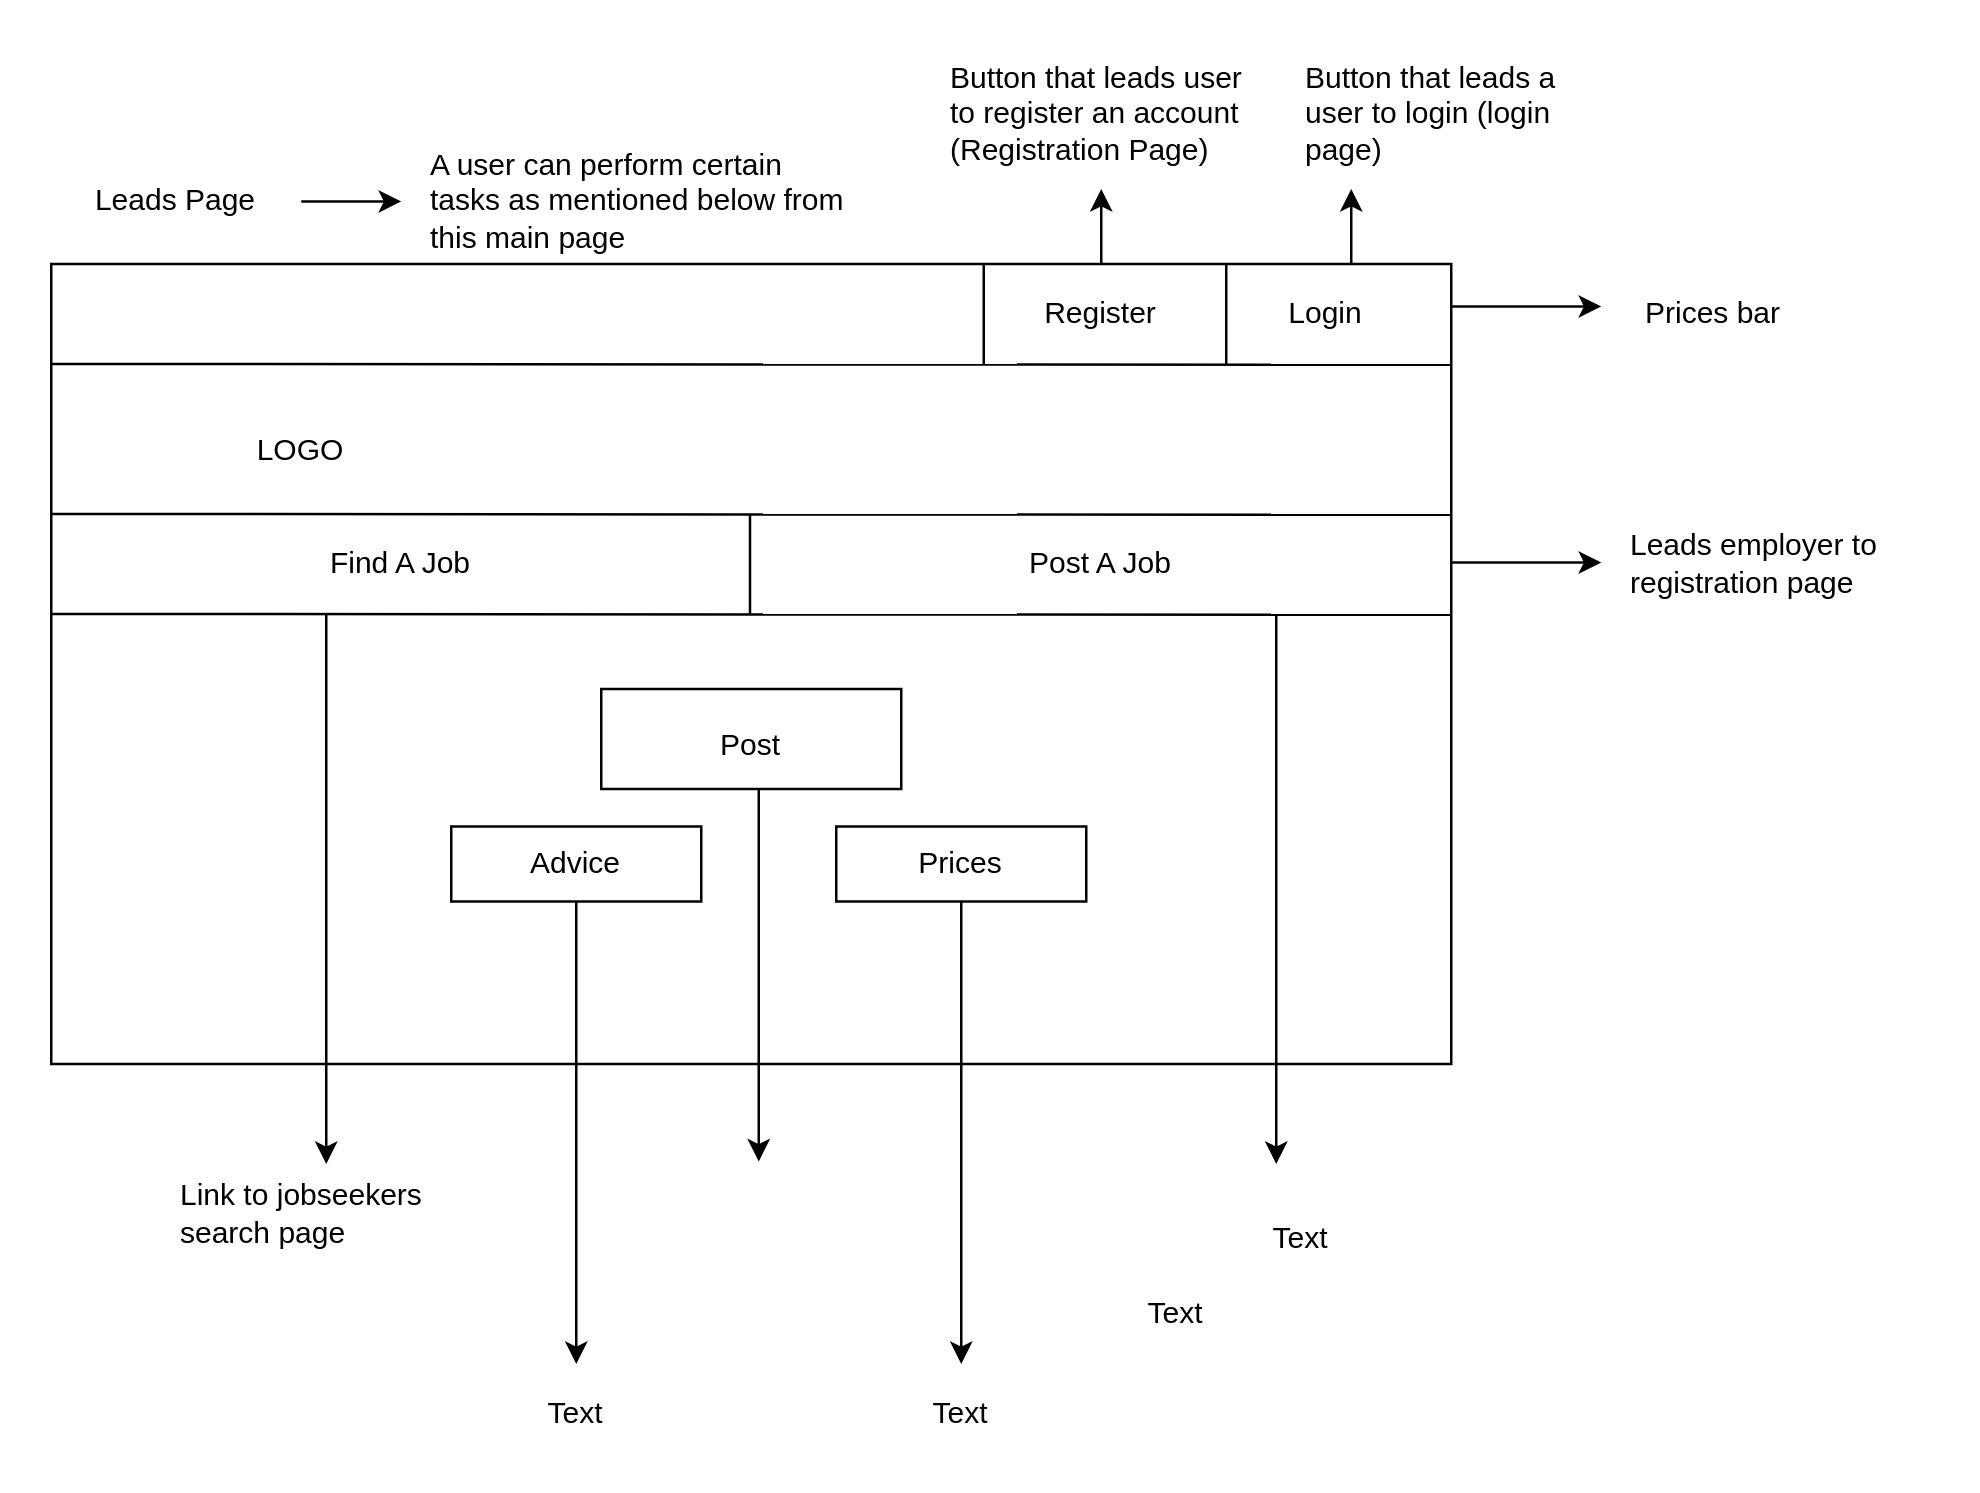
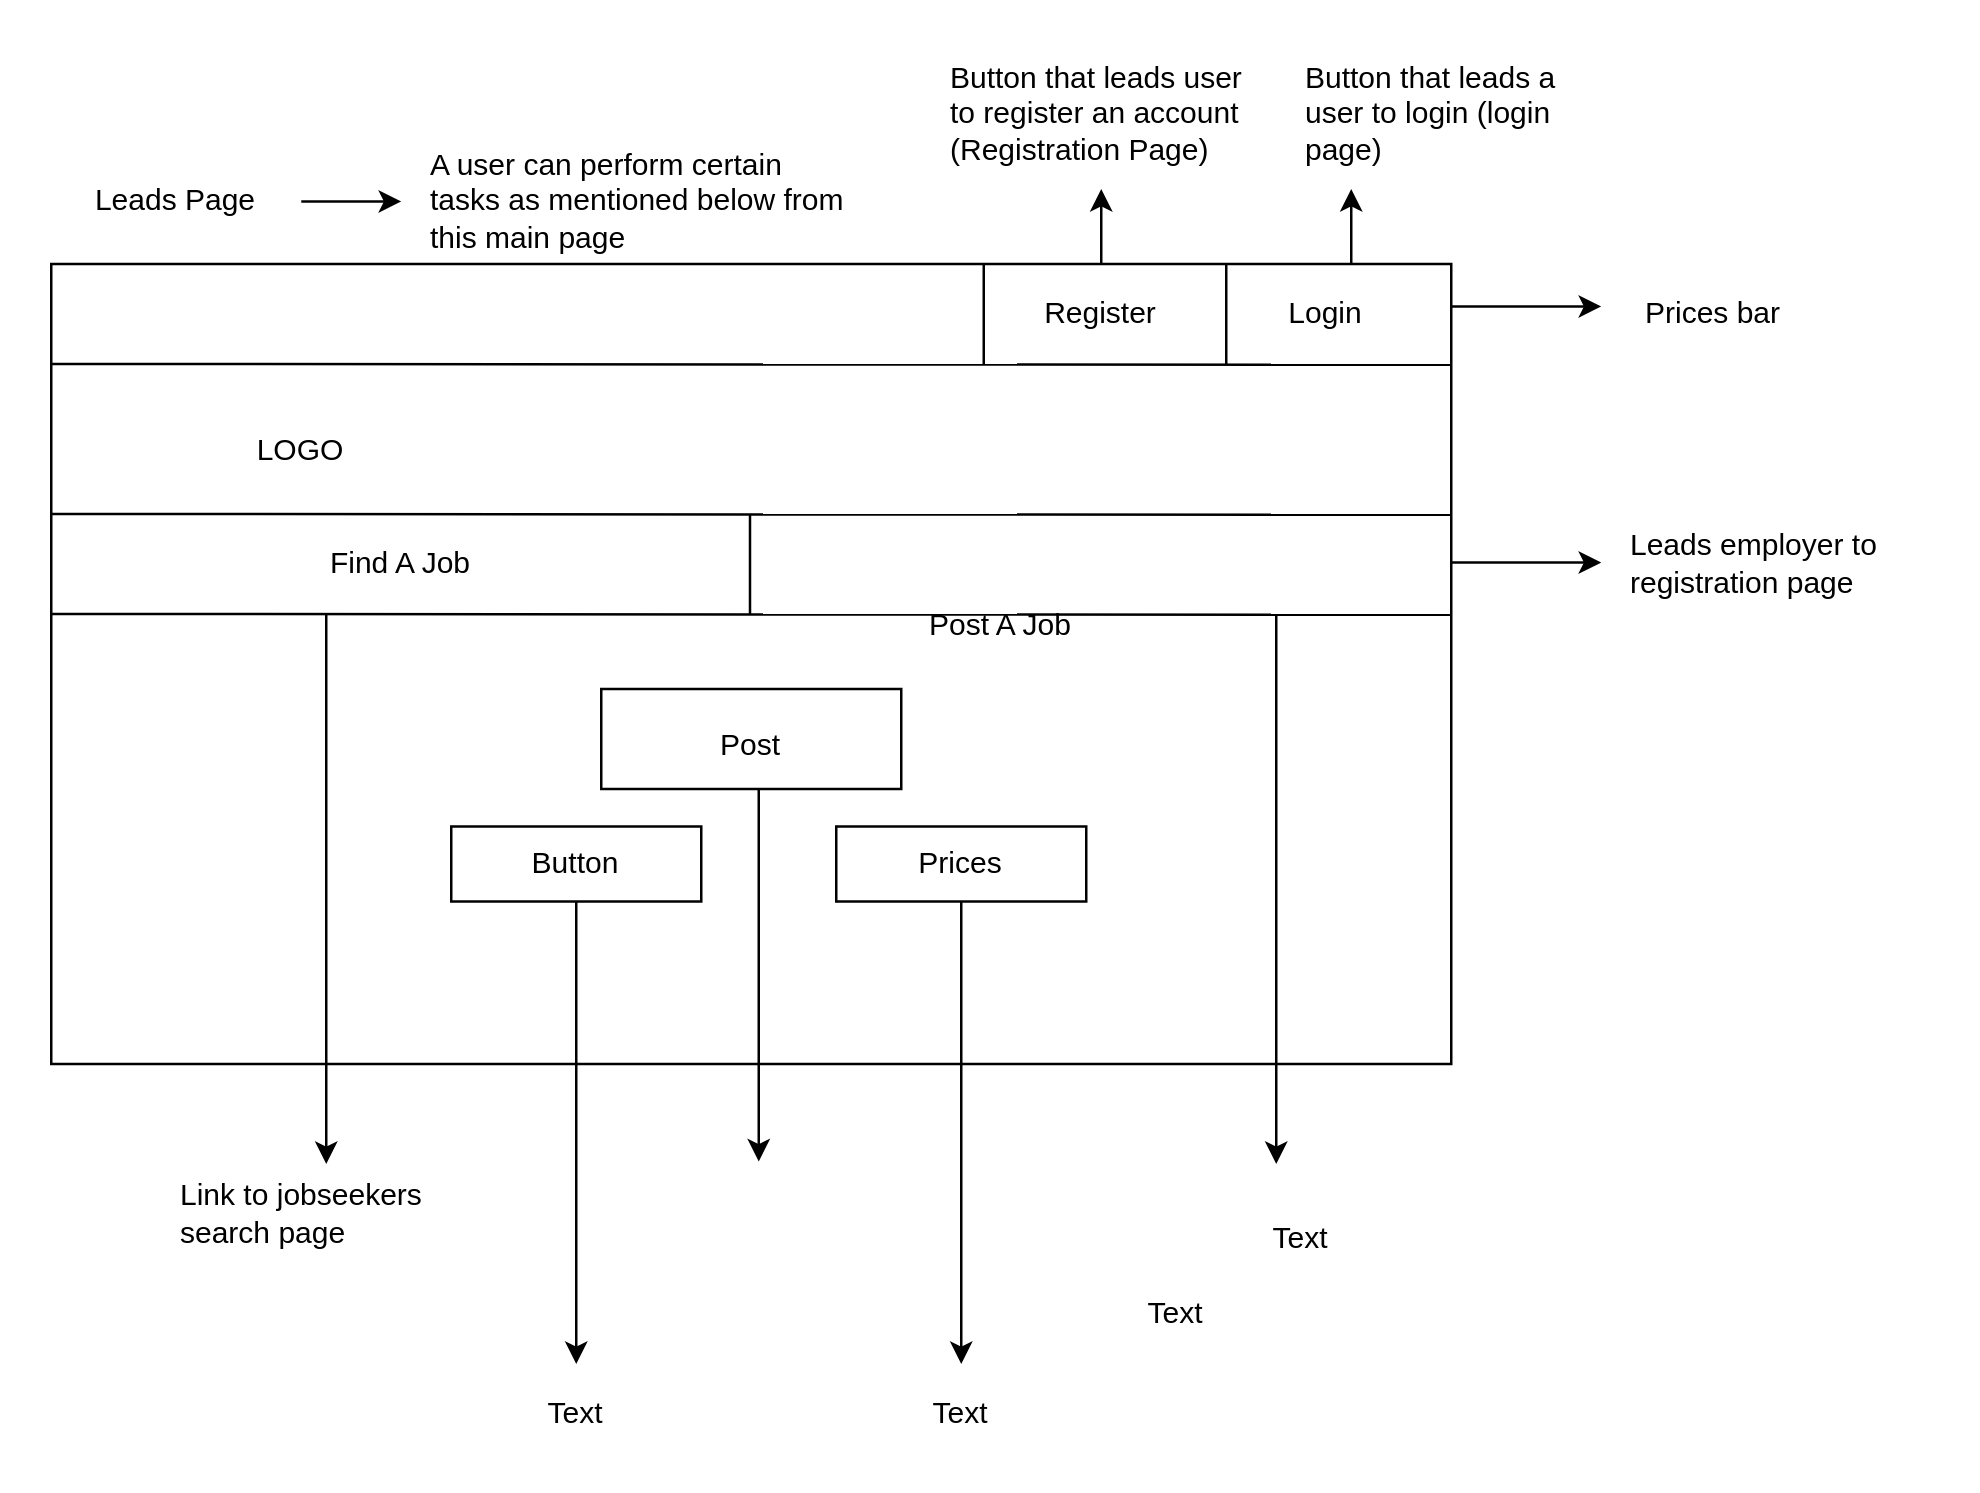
  <mxCell id="0" />
  <mxCell id="1" parent="0" />
  <mxCell id="2" value="" style="rounded=0;whiteSpace=wrap;html=1;" vertex="1" parent="1"><mxGeometry x="20" y="105" width="560" height="320" as="geometry" /></mxCell>
  <mxCell id="3" value="" style="endArrow=none;html=1;entryX=1;entryY=0.126;entryDx=0;entryDy=0;entryPerimeter=0;" edge="1" parent="1" target="2"><mxGeometry width="50" height="50" relative="1" as="geometry"><mxPoint x="20" y="145" as="sourcePoint" /><mxPoint x="70" y="95" as="targetPoint" /></mxGeometry></mxCell>
  <mxCell id="4" value="LOGO" style="text;html=1;strokeColor=none;fillColor=none;align=center;verticalAlign=middle;whiteSpace=wrap;rounded=0;" vertex="1" parent="1"><mxGeometry x="100" y="170" width="40" height="20" as="geometry" /></mxCell>
  <mxCell id="5" value="" style="endArrow=none;html=1;" edge="1" parent="1"><mxGeometry width="50" height="50" relative="1" as="geometry"><mxPoint x="393" y="145" as="sourcePoint" /><mxPoint x="393" y="105" as="targetPoint" /></mxGeometry></mxCell>
  <mxCell id="6" value="" style="endArrow=none;html=1;" edge="1" parent="1"><mxGeometry width="50" height="50" relative="1" as="geometry"><mxPoint x="490" y="145" as="sourcePoint" /><mxPoint x="490" y="105" as="targetPoint" /></mxGeometry></mxCell>
  <mxCell id="7" value="Register" style="text;html=1;strokeColor=none;fillColor=none;align=center;verticalAlign=middle;whiteSpace=wrap;rounded=0;" vertex="1" parent="1"><mxGeometry x="420" y="115" width="40" height="20" as="geometry" /></mxCell>
  <mxCell id="8" value="Login" style="text;html=1;strokeColor=none;fillColor=none;align=center;verticalAlign=middle;whiteSpace=wrap;rounded=0;" vertex="1" parent="1"><mxGeometry x="510" y="115" width="40" height="20" as="geometry" /></mxCell>
  <mxCell id="9" value="" style="endArrow=none;html=1;entryX=1;entryY=0.126;entryDx=0;entryDy=0;entryPerimeter=0;" edge="1" parent="1"><mxGeometry width="50" height="50" relative="1" as="geometry"><mxPoint x="20" y="205" as="sourcePoint" /><mxPoint x="580" y="205.32" as="targetPoint" /></mxGeometry></mxCell>
  <mxCell id="10" value="" style="endArrow=none;html=1;entryX=1;entryY=0.126;entryDx=0;entryDy=0;entryPerimeter=0;" edge="1" parent="1"><mxGeometry width="50" height="50" relative="1" as="geometry"><mxPoint x="20" y="245" as="sourcePoint" /><mxPoint x="580" y="245.32" as="targetPoint" /></mxGeometry></mxCell>
  <mxCell id="11" value="" style="endArrow=none;html=1;" edge="1" parent="1"><mxGeometry width="50" height="50" relative="1" as="geometry"><mxPoint x="403" y="115" as="sourcePoint" /><mxPoint x="403" y="115" as="targetPoint" /></mxGeometry></mxCell>
  <mxCell id="12" value="" style="endArrow=none;html=1;" edge="1" parent="1"><mxGeometry width="50" height="50" relative="1" as="geometry"><mxPoint x="299.5" y="245" as="sourcePoint" /><mxPoint x="299.5" y="205" as="targetPoint" /><Array as="points"><mxPoint x="299.5" y="245" /></Array></mxGeometry></mxCell>
  <mxCell id="13" value="" style="rounded=0;whiteSpace=wrap;html=1;" vertex="1" parent="1"><mxGeometry x="240" y="275" width="120" height="40" as="geometry" /></mxCell>
  <mxCell id="14" value="" style="rounded=0;whiteSpace=wrap;html=1;" vertex="1" parent="1"><mxGeometry x="180" y="330" width="100" height="30" as="geometry" /></mxCell>
  <mxCell id="15" value="" style="rounded=0;whiteSpace=wrap;html=1;" vertex="1" parent="1"><mxGeometry x="334" y="330" width="100" height="30" as="geometry" /></mxCell>
  <mxCell id="16" value="Post" style="text;html=1;strokeColor=none;fillColor=none;align=center;verticalAlign=middle;whiteSpace=wrap;rounded=0;" vertex="1" parent="1"><mxGeometry x="280" y="288" width="40" height="20" as="geometry" /></mxCell>
- <mxCell id="17" value="Advice" style="text;html=1;strokeColor=none;fillColor=none;align=center;verticalAlign=middle;whiteSpace=wrap;rounded=0;" vertex="1" parent="1"><mxGeometry x="210" y="335" width="40" height="20" as="geometry" /></mxCell>
+ <mxCell id="17" value="Button" style="text;html=1;strokeColor=none;fillColor=none;align=center;verticalAlign=middle;whiteSpace=wrap;rounded=0;" vertex="1" parent="1"><mxGeometry x="210" y="335" width="40" height="20" as="geometry" /></mxCell>
  <mxCell id="18" value="Prices" style="text;html=1;strokeColor=none;fillColor=none;align=center;verticalAlign=middle;whiteSpace=wrap;rounded=0;" vertex="1" parent="1"><mxGeometry x="364" y="335" width="40" height="20" as="geometry" /></mxCell>
  <mxCell id="19" value="Find A Job" style="text;html=1;strokeColor=none;fillColor=none;align=center;verticalAlign=middle;whiteSpace=wrap;rounded=0;" vertex="1" parent="1"><mxGeometry x="110" y="215" width="100" height="20" as="geometry" /></mxCell>
- <mxCell id="20" value="Post A Job" style="text;html=1;strokeColor=none;fillColor=none;align=center;verticalAlign=middle;whiteSpace=wrap;rounded=0;" vertex="1" parent="1"><mxGeometry x="390" y="215" width="100" height="20" as="geometry" /></mxCell>
+ <mxCell id="20" value="Post A Job" style="text;html=1;strokeColor=none;fillColor=none;align=center;verticalAlign=middle;whiteSpace=wrap;rounded=0;" vertex="1" parent="1"><mxGeometry x="350" y="240" width="100" height="20" as="geometry" /></mxCell>
  <mxCell id="21" value="" style="endArrow=classic;html=1;" edge="1" parent="1"><mxGeometry width="50" height="50" relative="1" as="geometry"><mxPoint x="440" y="105" as="sourcePoint" /><mxPoint x="440" y="75" as="targetPoint" /></mxGeometry></mxCell>
  <mxCell id="22" value="" style="endArrow=classic;html=1;" edge="1" parent="1"><mxGeometry width="50" height="50" relative="1" as="geometry"><mxPoint x="540" y="105" as="sourcePoint" /><mxPoint x="540" y="75" as="targetPoint" /></mxGeometry></mxCell>
  <mxCell id="23" value="Button that leads user to register an account (Registration Page)" style="text;html=1;strokeColor=none;fillColor=none;align=left;verticalAlign=middle;whiteSpace=wrap;rounded=0;" vertex="1" parent="1"><mxGeometry x="378" y="20" width="124" height="50" as="geometry" /></mxCell>
  <mxCell id="24" value="Button that leads a user to login (login page)" style="text;html=1;strokeColor=none;fillColor=none;align=left;verticalAlign=middle;whiteSpace=wrap;rounded=0;" vertex="1" parent="1"><mxGeometry x="520" y="20" width="110" height="50" as="geometry" /></mxCell>
  <mxCell id="25" value="" style="endArrow=classic;html=1;" edge="1" parent="1"><mxGeometry width="50" height="50" relative="1" as="geometry"><mxPoint x="130" y="245" as="sourcePoint" /><mxPoint x="130" y="465" as="targetPoint" /></mxGeometry></mxCell>
  <mxCell id="26" value="" style="endArrow=classic;html=1;" edge="1" parent="1"><mxGeometry width="50" height="50" relative="1" as="geometry"><mxPoint x="510" y="245" as="sourcePoint" /><mxPoint x="510" y="465" as="targetPoint" /></mxGeometry></mxCell>
  <mxCell id="27" value="Link to jobseekers search page" style="text;html=1;strokeColor=none;fillColor=none;align=left;verticalAlign=middle;whiteSpace=wrap;rounded=0;" vertex="1" parent="1"><mxGeometry x="70" y="475" width="120" height="20" as="geometry" /></mxCell>
  <mxCell id="28" value="" style="endArrow=classic;html=1;" edge="1" parent="1"><mxGeometry width="50" height="50" relative="1" as="geometry"><mxPoint x="230" y="360" as="sourcePoint" /><mxPoint x="230" y="545" as="targetPoint" /></mxGeometry></mxCell>
  <mxCell id="29" value="" style="endArrow=classic;html=1;" edge="1" parent="1"><mxGeometry width="50" height="50" relative="1" as="geometry"><mxPoint x="384" y="360" as="sourcePoint" /><mxPoint x="384" y="545" as="targetPoint" /></mxGeometry></mxCell>
  <mxCell id="30" value="Text" style="text;html=1;strokeColor=none;fillColor=none;align=center;verticalAlign=middle;whiteSpace=wrap;rounded=0;" vertex="1" parent="1"><mxGeometry x="210" y="555" width="40" height="20" as="geometry" /></mxCell>
  <mxCell id="31" value="Text" style="text;html=1;strokeColor=none;fillColor=none;align=center;verticalAlign=middle;whiteSpace=wrap;rounded=0;" vertex="1" parent="1"><mxGeometry x="364" y="555" width="40" height="20" as="geometry" /></mxCell>
  <mxCell id="32" value="Text" style="text;html=1;strokeColor=none;fillColor=none;align=center;verticalAlign=middle;whiteSpace=wrap;rounded=0;" vertex="1" parent="1"><mxGeometry x="450" y="515" width="40" height="20" as="geometry" /></mxCell>
  <mxCell id="33" style="edgeStyle=orthogonalEdgeStyle;rounded=0;orthogonalLoop=1;jettySize=auto;html=1;" edge="1" parent="1" source="34"><mxGeometry relative="1" as="geometry"><mxPoint x="160" y="80" as="targetPoint" /></mxGeometry></mxCell>
  <mxCell id="34" value="Leads Page" style="text;html=1;strokeColor=none;fillColor=none;align=center;verticalAlign=middle;whiteSpace=wrap;rounded=0;" vertex="1" parent="1"><mxGeometry x="20" y="70" width="100" height="20" as="geometry" /></mxCell>
  <mxCell id="35" value="Text" style="text;html=1;strokeColor=none;fillColor=none;align=center;verticalAlign=middle;whiteSpace=wrap;rounded=0;" vertex="1" parent="1"><mxGeometry x="500" y="485" width="40" height="20" as="geometry" /></mxCell>
  <mxCell id="36" value="" style="endArrow=classic;html=1;" edge="1" parent="1"><mxGeometry width="50" height="50" relative="1" as="geometry"><mxPoint x="580" y="122" as="sourcePoint" /><mxPoint x="640" y="122" as="targetPoint" /></mxGeometry></mxCell>
  <mxCell id="37" value="Leads employer to registration page" style="text;html=1;strokeColor=none;fillColor=none;align=left;verticalAlign=middle;whiteSpace=wrap;rounded=0;" vertex="1" parent="1"><mxGeometry x="650" y="215" width="120" height="20" as="geometry" /></mxCell>
  <mxCell id="38" value="A user can perform certain tasks as mentioned below from this main page" style="text;html=1;strokeColor=none;fillColor=none;align=left;verticalAlign=middle;whiteSpace=wrap;rounded=0;" vertex="1" parent="1"><mxGeometry x="170" y="70" width="170" height="20" as="geometry" /></mxCell>
  <mxCell id="39" value="" style="endArrow=classic;html=1;" edge="1" parent="1"><mxGeometry width="50" height="50" relative="1" as="geometry"><mxPoint x="580" y="224.41" as="sourcePoint" /><mxPoint x="640" y="224.41" as="targetPoint" /></mxGeometry></mxCell>
  <mxCell id="40" value="Prices bar" style="text;html=1;strokeColor=none;fillColor=none;align=center;verticalAlign=middle;whiteSpace=wrap;rounded=0;" vertex="1" parent="1"><mxGeometry x="642" y="115" width="86" height="20" as="geometry" /></mxCell>
  <mxCell id="41" value="" style="endArrow=classic;html=1;" edge="1" parent="1"><mxGeometry width="50" height="50" relative="1" as="geometry"><mxPoint x="303" y="315" as="sourcePoint" /><mxPoint x="303" y="464" as="targetPoint" /></mxGeometry></mxCell>
